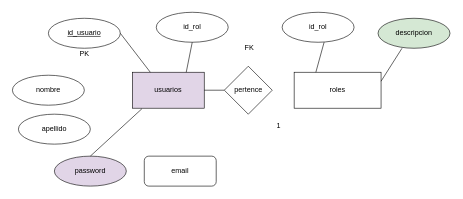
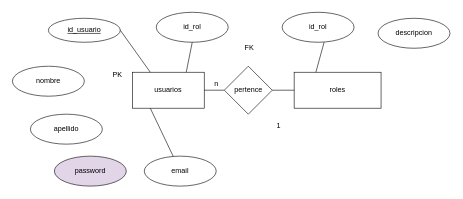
  <mxCell id="0" />
  <mxCell id="1" parent="0" />
  <mxCell id="2" style="edgeStyle=none;html=1;" edge="1" parent="1" source="3"><mxGeometry relative="1" as="geometry"><mxPoint x="220" y="150" as="targetPoint" /></mxGeometry></mxCell>
- <mxCell id="3" value="usuarios" style="rounded=0;whiteSpace=wrap;html=1;fillColor=#e1d5e7;" vertex="1" parent="1"><mxGeometry x="220" y="120" width="120" height="60" as="geometry" /></mxCell>
+ <mxCell id="3" value="usuarios" style="rounded=0;whiteSpace=wrap;html=1;" vertex="1" parent="1"><mxGeometry x="220" y="120" width="120" height="60" as="geometry" /></mxCell>
  <mxCell id="4" value="roles" style="rounded=0;whiteSpace=wrap;html=1;" vertex="1" parent="1"><mxGeometry x="490" y="120" width="145" height="60" as="geometry" /></mxCell>
- <mxCell id="5" value="&lt;u&gt;id_usuario&lt;/u&gt;" style="ellipse;whiteSpace=wrap;html=1;" vertex="1" parent="1"><mxGeometry x="80" y="30" width="120" height="50" as="geometry" /></mxCell>
- <mxCell id="6" value="nombre" style="ellipse;whiteSpace=wrap;html=1;" vertex="1" parent="1"><mxGeometry x="20" y="125" width="120" height="50" as="geometry" /></mxCell>
- <mxCell id="7" value="apellido" style="ellipse;whiteSpace=wrap;html=1;" vertex="1" parent="1"><mxGeometry x="30" y="190" width="120" height="50" as="geometry" /></mxCell>
+ <mxCell id="5" value="&lt;u&gt;id_usuario&lt;/u&gt;" style="ellipse;whiteSpace=wrap;html=1;" vertex="1" parent="1"><mxGeometry x="80" y="30" width="120" height="40" as="geometry" /></mxCell>
+ <mxCell id="6" value="nombre" style="ellipse;whiteSpace=wrap;html=1;" vertex="1" parent="1"><mxGeometry x="20" y="110" width="120" height="50" as="geometry" /></mxCell>
+ <mxCell id="7" value="apellido" style="ellipse;whiteSpace=wrap;html=1;" vertex="1" parent="1"><mxGeometry x="50" y="190" width="120" height="50" as="geometry" /></mxCell>
  <mxCell id="8" value="password" style="ellipse;whiteSpace=wrap;html=1;fillColor=#e1d5e7;" vertex="1" parent="1"><mxGeometry x="90" y="260" width="120" height="50" as="geometry" /></mxCell>
- <mxCell id="9" value="email" style="whiteSpace=wrap;html=1;rounded=1;" vertex="1" parent="1"><mxGeometry x="240" y="260" width="120" height="50" as="geometry" /></mxCell>
+ <mxCell id="9" value="email" style="ellipse;whiteSpace=wrap;html=1;" vertex="1" parent="1"><mxGeometry x="240" y="260" width="120" height="50" as="geometry" /></mxCell>
  <mxCell id="10" value="" style="endArrow=none;html=1;exitX=1;exitY=0.5;exitDx=0;exitDy=0;entryX=0.25;entryY=0;entryDx=0;entryDy=0;" edge="1" parent="1" source="5" target="3"><mxGeometry width="50" height="50" relative="1" as="geometry"><mxPoint x="260" y="100" as="sourcePoint" /><mxPoint x="310" y="50" as="targetPoint" /></mxGeometry></mxCell>
- <mxCell id="11" value="" style="endArrow=none;html=1;entryX=0.133;entryY=1.017;entryDx=0;entryDy=0;entryPerimeter=0;exitX=0.5;exitY=0;exitDx=0;exitDy=0;" edge="1" parent="1" source="8" target="3"><mxGeometry width="50" height="50" relative="1" as="geometry"><mxPoint x="390" y="250" as="sourcePoint" /><mxPoint x="440" y="200" as="targetPoint" /></mxGeometry></mxCell>
+ <mxCell id="12" value="" style="endArrow=none;html=1;entryX=0.25;entryY=1;entryDx=0;entryDy=0;" edge="1" parent="1" source="9" target="3"><mxGeometry width="50" height="50" relative="1" as="geometry"><mxPoint x="360" y="250" as="sourcePoint" /><mxPoint x="410" y="200" as="targetPoint" /></mxGeometry></mxCell>
  <mxCell id="13" value="id_rol" style="ellipse;whiteSpace=wrap;html=1;" vertex="1" parent="1"><mxGeometry x="470" y="20" width="120" height="50" as="geometry" /></mxCell>
- <mxCell id="14" value="descripcion" style="ellipse;whiteSpace=wrap;html=1;fillColor=#d5e8d4;" vertex="1" parent="1"><mxGeometry x="630" y="30" width="120" height="50" as="geometry" /></mxCell>
+ <mxCell id="14" value="descripcion" style="ellipse;whiteSpace=wrap;html=1;" vertex="1" parent="1"><mxGeometry x="630" y="30" width="120" height="50" as="geometry" /></mxCell>
  <mxCell id="15" value="" style="endArrow=none;html=1;exitX=0.25;exitY=0;exitDx=0;exitDy=0;" edge="1" parent="1" source="4"><mxGeometry width="50" height="50" relative="1" as="geometry"><mxPoint x="490" y="120" as="sourcePoint" /><mxPoint x="540" y="70" as="targetPoint" /></mxGeometry></mxCell>
- <mxCell id="16" value="" style="endArrow=none;html=1;entryX=0.333;entryY=1;entryDx=0;entryDy=0;entryPerimeter=0;exitX=1;exitY=0.25;exitDx=0;exitDy=0;" edge="1" parent="1" source="4" target="14"><mxGeometry width="50" height="50" relative="1" as="geometry"><mxPoint x="650" y="170" as="sourcePoint" /><mxPoint x="700" y="120" as="targetPoint" /></mxGeometry></mxCell>
  <mxCell id="17" value="pertence" style="rhombus;whiteSpace=wrap;html=1;" vertex="1" parent="1"><mxGeometry x="373.5" y="110" width="80" height="80" as="geometry" /></mxCell>
  <mxCell id="18" value="" style="endArrow=none;html=1;exitX=1;exitY=0.5;exitDx=0;exitDy=0;entryX=0;entryY=0.5;entryDx=0;entryDy=0;" edge="1" parent="1" source="3" target="17"><mxGeometry width="50" height="50" relative="1" as="geometry"><mxPoint x="350" y="230" as="sourcePoint" /><mxPoint x="400" y="180" as="targetPoint" /></mxGeometry></mxCell>
+ <mxCell id="19" value="" style="endArrow=none;html=1;entryX=0;entryY=0.5;entryDx=0;entryDy=0;exitX=1;exitY=0.5;exitDx=0;exitDy=0;" edge="1" parent="1" source="17" target="4"><mxGeometry width="50" height="50" relative="1" as="geometry"><mxPoint x="450" y="250" as="sourcePoint" /><mxPoint x="500" y="200" as="targetPoint" /></mxGeometry></mxCell>
  <mxCell id="20" value="1" style="text;html=1;align=center;verticalAlign=middle;resizable=0;points=[];autosize=1;strokeColor=none;fillColor=none;" vertex="1" parent="1"><mxGeometry x="453.5" y="200" width="20" height="20" as="geometry" /></mxCell>
+ <mxCell id="21" value="n" style="text;html=1;align=center;verticalAlign=middle;resizable=0;points=[];autosize=1;strokeColor=none;fillColor=none;" vertex="1" parent="1"><mxGeometry x="350" y="130" width="20" height="20" as="geometry" /></mxCell>
  <mxCell id="22" value="id_rol" style="ellipse;whiteSpace=wrap;html=1;" vertex="1" parent="1"><mxGeometry x="260" y="20" width="120" height="50" as="geometry" /></mxCell>
  <mxCell id="23" value="" style="endArrow=none;html=1;entryX=0.5;entryY=1;entryDx=0;entryDy=0;exitX=0.75;exitY=0;exitDx=0;exitDy=0;" edge="1" parent="1" source="3" target="22"><mxGeometry width="50" height="50" relative="1" as="geometry"><mxPoint x="430" y="280" as="sourcePoint" /><mxPoint x="480" y="230" as="targetPoint" /></mxGeometry></mxCell>
- <mxCell id="24" value="PK" style="text;html=1;align=center;verticalAlign=middle;resizable=0;points=[];autosize=1;strokeColor=none;fillColor=none;" vertex="1" parent="1"><mxGeometry x="125" y="80" width="30" height="20" as="geometry" /></mxCell>
+ <mxCell id="24" value="PK" style="text;html=1;align=center;verticalAlign=middle;resizable=0;points=[];autosize=1;strokeColor=none;fillColor=none;" vertex="1" parent="1"><mxGeometry x="180" y="115" width="30" height="20" as="geometry" /></mxCell>
  <mxCell id="25" value="FK" style="text;html=1;align=center;verticalAlign=middle;resizable=0;points=[];autosize=1;strokeColor=none;fillColor=none;" vertex="1" parent="1"><mxGeometry x="400" y="70" width="30" height="20" as="geometry" /></mxCell>
